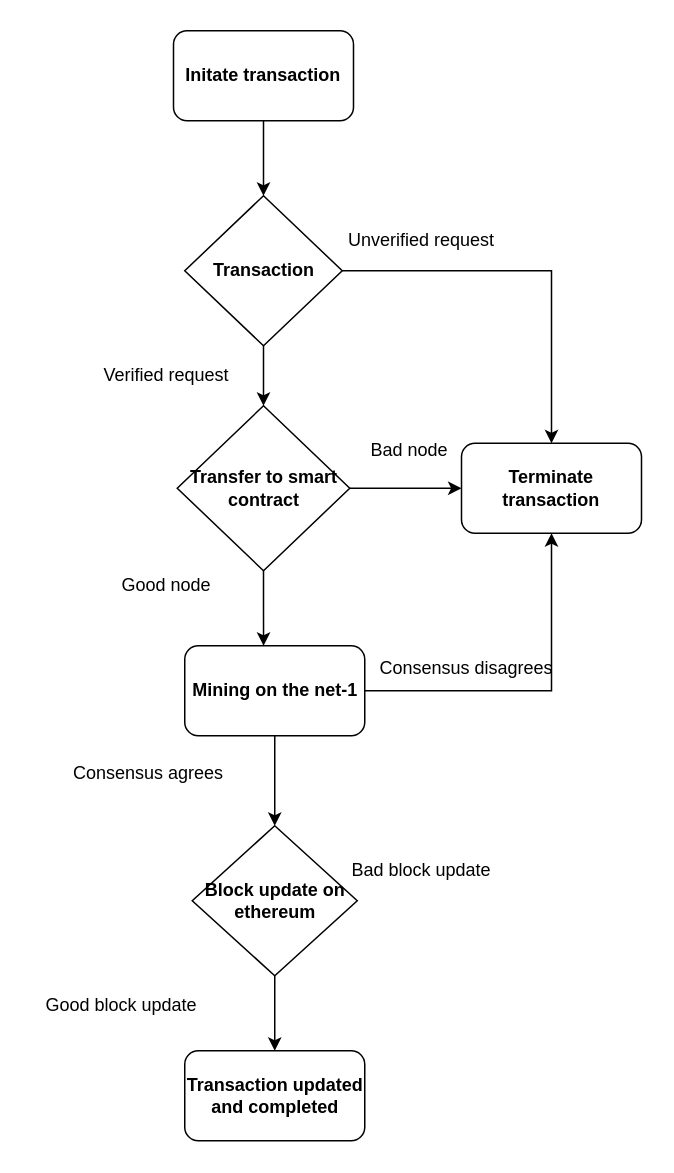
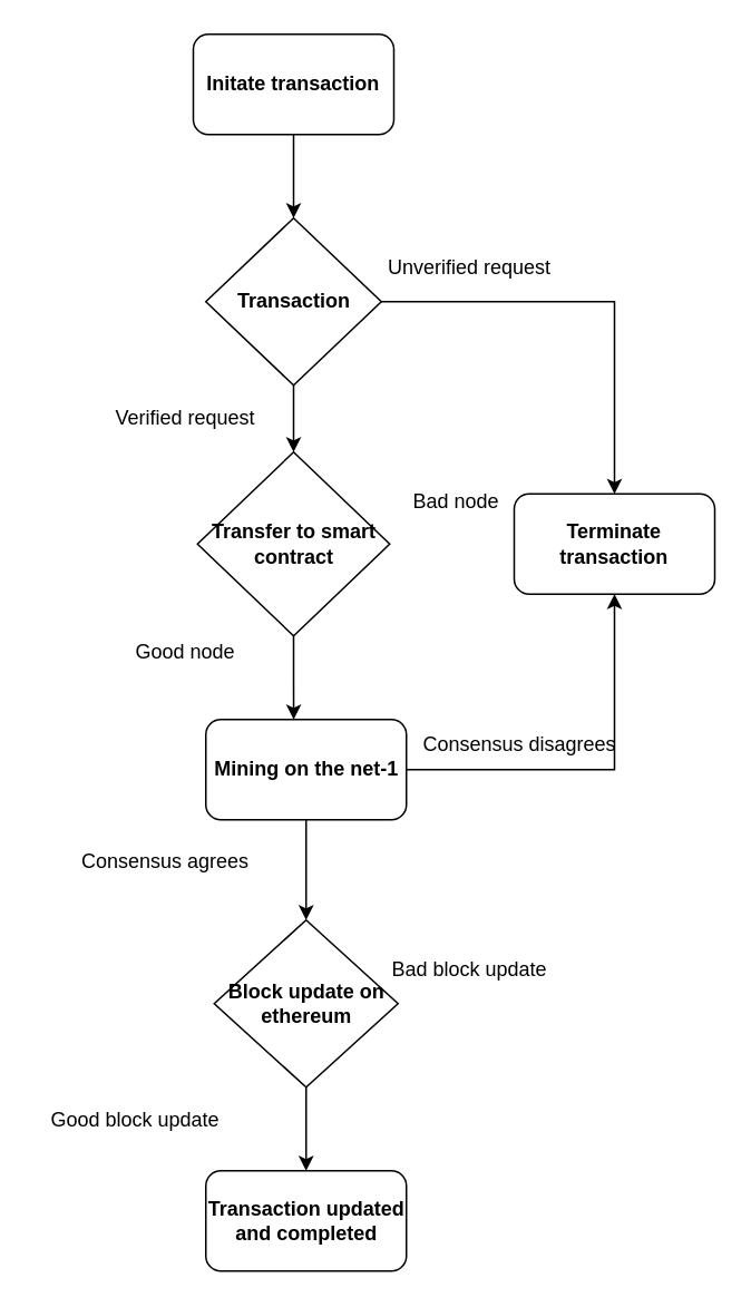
  <mxCell id="0" />
  <mxCell id="1" parent="0" />
  <mxCell id="2" style="edgeStyle=orthogonalEdgeStyle;rounded=0;orthogonalLoop=1;jettySize=auto;html=1;" parent="1" source="3" target="6" edge="1"><mxGeometry relative="1" as="geometry" /></mxCell>
  <mxCell id="3" value="&lt;b&gt;Initate transaction&lt;/b&gt;" style="rounded=1;whiteSpace=wrap;html=1;" parent="1" vertex="1"><mxGeometry x="115" y="20" width="120" height="60" as="geometry" /></mxCell>
  <mxCell id="4" style="edgeStyle=orthogonalEdgeStyle;rounded=0;orthogonalLoop=1;jettySize=auto;html=1;entryX=0.5;entryY=0;entryDx=0;entryDy=0;" parent="1" source="6" target="13" edge="1"><mxGeometry relative="1" as="geometry"><mxPoint x="300" y="180" as="targetPoint" /></mxGeometry></mxCell>
  <mxCell id="5" style="edgeStyle=orthogonalEdgeStyle;rounded=0;orthogonalLoop=1;jettySize=auto;html=1;entryX=0.5;entryY=0;entryDx=0;entryDy=0;" parent="1" source="6" target="9" edge="1"><mxGeometry relative="1" as="geometry" /></mxCell>
  <mxCell id="6" value="&lt;b&gt;Transaction&lt;/b&gt;" style="rhombus;whiteSpace=wrap;html=1;" parent="1" vertex="1"><mxGeometry x="122.5" y="130" width="105" height="100" as="geometry" /></mxCell>
- <mxCell id="7" style="edgeStyle=orthogonalEdgeStyle;rounded=0;orthogonalLoop=1;jettySize=auto;html=1;" parent="1" source="9" target="13" edge="1"><mxGeometry relative="1" as="geometry" /></mxCell>
  <mxCell id="8" style="edgeStyle=orthogonalEdgeStyle;rounded=0;orthogonalLoop=1;jettySize=auto;html=1;entryX=0.438;entryY=0;entryDx=0;entryDy=0;entryPerimeter=0;" parent="1" source="9" target="12" edge="1"><mxGeometry relative="1" as="geometry" /></mxCell>
  <mxCell id="9" value="&lt;b&gt;Transfer to smart contract&lt;/b&gt;" style="rhombus;whiteSpace=wrap;html=1;" parent="1" vertex="1"><mxGeometry x="117.5" y="270" width="115" height="110" as="geometry" /></mxCell>
  <mxCell id="10" style="edgeStyle=orthogonalEdgeStyle;rounded=0;orthogonalLoop=1;jettySize=auto;html=1;" parent="1" source="12" edge="1"><mxGeometry relative="1" as="geometry"><mxPoint x="182.5" y="550" as="targetPoint" /></mxGeometry></mxCell>
  <mxCell id="11" style="edgeStyle=orthogonalEdgeStyle;rounded=0;orthogonalLoop=1;jettySize=auto;html=1;entryX=0.5;entryY=1;entryDx=0;entryDy=0;" parent="1" source="12" target="13" edge="1"><mxGeometry relative="1" as="geometry"><mxPoint x="370" y="460" as="targetPoint" /></mxGeometry></mxCell>
  <mxCell id="12" value="&lt;b&gt;Mining on the net-1&lt;/b&gt;" style="rounded=1;whiteSpace=wrap;html=1;" parent="1" vertex="1"><mxGeometry x="122.5" y="430" width="120" height="60" as="geometry" /></mxCell>
  <mxCell id="13" value="&lt;b&gt;Terminate transaction&lt;/b&gt;" style="rounded=1;whiteSpace=wrap;html=1;" parent="1" vertex="1"><mxGeometry x="307" y="295" width="120" height="60" as="geometry" /></mxCell>
  <mxCell id="14" style="edgeStyle=orthogonalEdgeStyle;rounded=0;orthogonalLoop=1;jettySize=auto;html=1;entryX=0.5;entryY=0;entryDx=0;entryDy=0;" parent="1" source="15" target="16" edge="1"><mxGeometry relative="1" as="geometry" /></mxCell>
  <mxCell id="15" value="&lt;b&gt;Block update on ethereum&lt;/b&gt;" style="rhombus;whiteSpace=wrap;html=1;" parent="1" vertex="1"><mxGeometry x="127.5" y="550" width="110" height="100" as="geometry" /></mxCell>
  <mxCell id="16" value="&lt;b&gt;Transaction updated and completed&lt;/b&gt;" style="rounded=1;whiteSpace=wrap;html=1;" parent="1" vertex="1"><mxGeometry x="122.5" y="700" width="120" height="60" as="geometry" /></mxCell>
  <mxCell id="17" value="Unverified request" style="text;html=1;align=center;verticalAlign=middle;resizable=0;points=[];autosize=1;strokeColor=none;fillColor=none;" vertex="1" parent="1"><mxGeometry x="220" y="145" width="120" height="30" as="geometry" /></mxCell>
  <mxCell id="18" value="Verified request" style="text;html=1;align=center;verticalAlign=middle;resizable=0;points=[];autosize=1;strokeColor=none;fillColor=none;" vertex="1" parent="1"><mxGeometry x="60" y="235" width="100" height="30" as="geometry" /></mxCell>
  <mxCell id="19" value="Bad node" style="text;html=1;align=center;verticalAlign=middle;resizable=0;points=[];autosize=1;strokeColor=none;fillColor=none;" vertex="1" parent="1"><mxGeometry x="237" y="285" width="70" height="30" as="geometry" /></mxCell>
  <mxCell id="20" value="Good node" style="text;html=1;align=center;verticalAlign=middle;resizable=0;points=[];autosize=1;strokeColor=none;fillColor=none;" vertex="1" parent="1"><mxGeometry x="70" y="375" width="80" height="30" as="geometry" /></mxCell>
  <mxCell id="21" value="Consensus disagrees" style="text;html=1;align=center;verticalAlign=middle;resizable=0;points=[];autosize=1;strokeColor=none;fillColor=none;" vertex="1" parent="1"><mxGeometry x="240" y="430" width="140" height="30" as="geometry" /></mxCell>
  <mxCell id="22" value="Consensus agrees" style="text;html=1;align=center;verticalAlign=middle;resizable=0;points=[];autosize=1;strokeColor=none;fillColor=none;" vertex="1" parent="1"><mxGeometry x="37.5" y="500" width="120" height="30" as="geometry" /></mxCell>
  <mxCell id="23" value="Bad block update" style="text;html=1;align=center;verticalAlign=middle;resizable=0;points=[];autosize=1;strokeColor=none;fillColor=none;" vertex="1" parent="1"><mxGeometry x="225" y="565" width="110" height="30" as="geometry" /></mxCell>
  <mxCell id="24" value="Good block update" style="text;html=1;align=center;verticalAlign=middle;resizable=0;points=[];autosize=1;strokeColor=none;fillColor=none;" vertex="1" parent="1"><mxGeometry x="20" y="655" width="120" height="30" as="geometry" /></mxCell>
